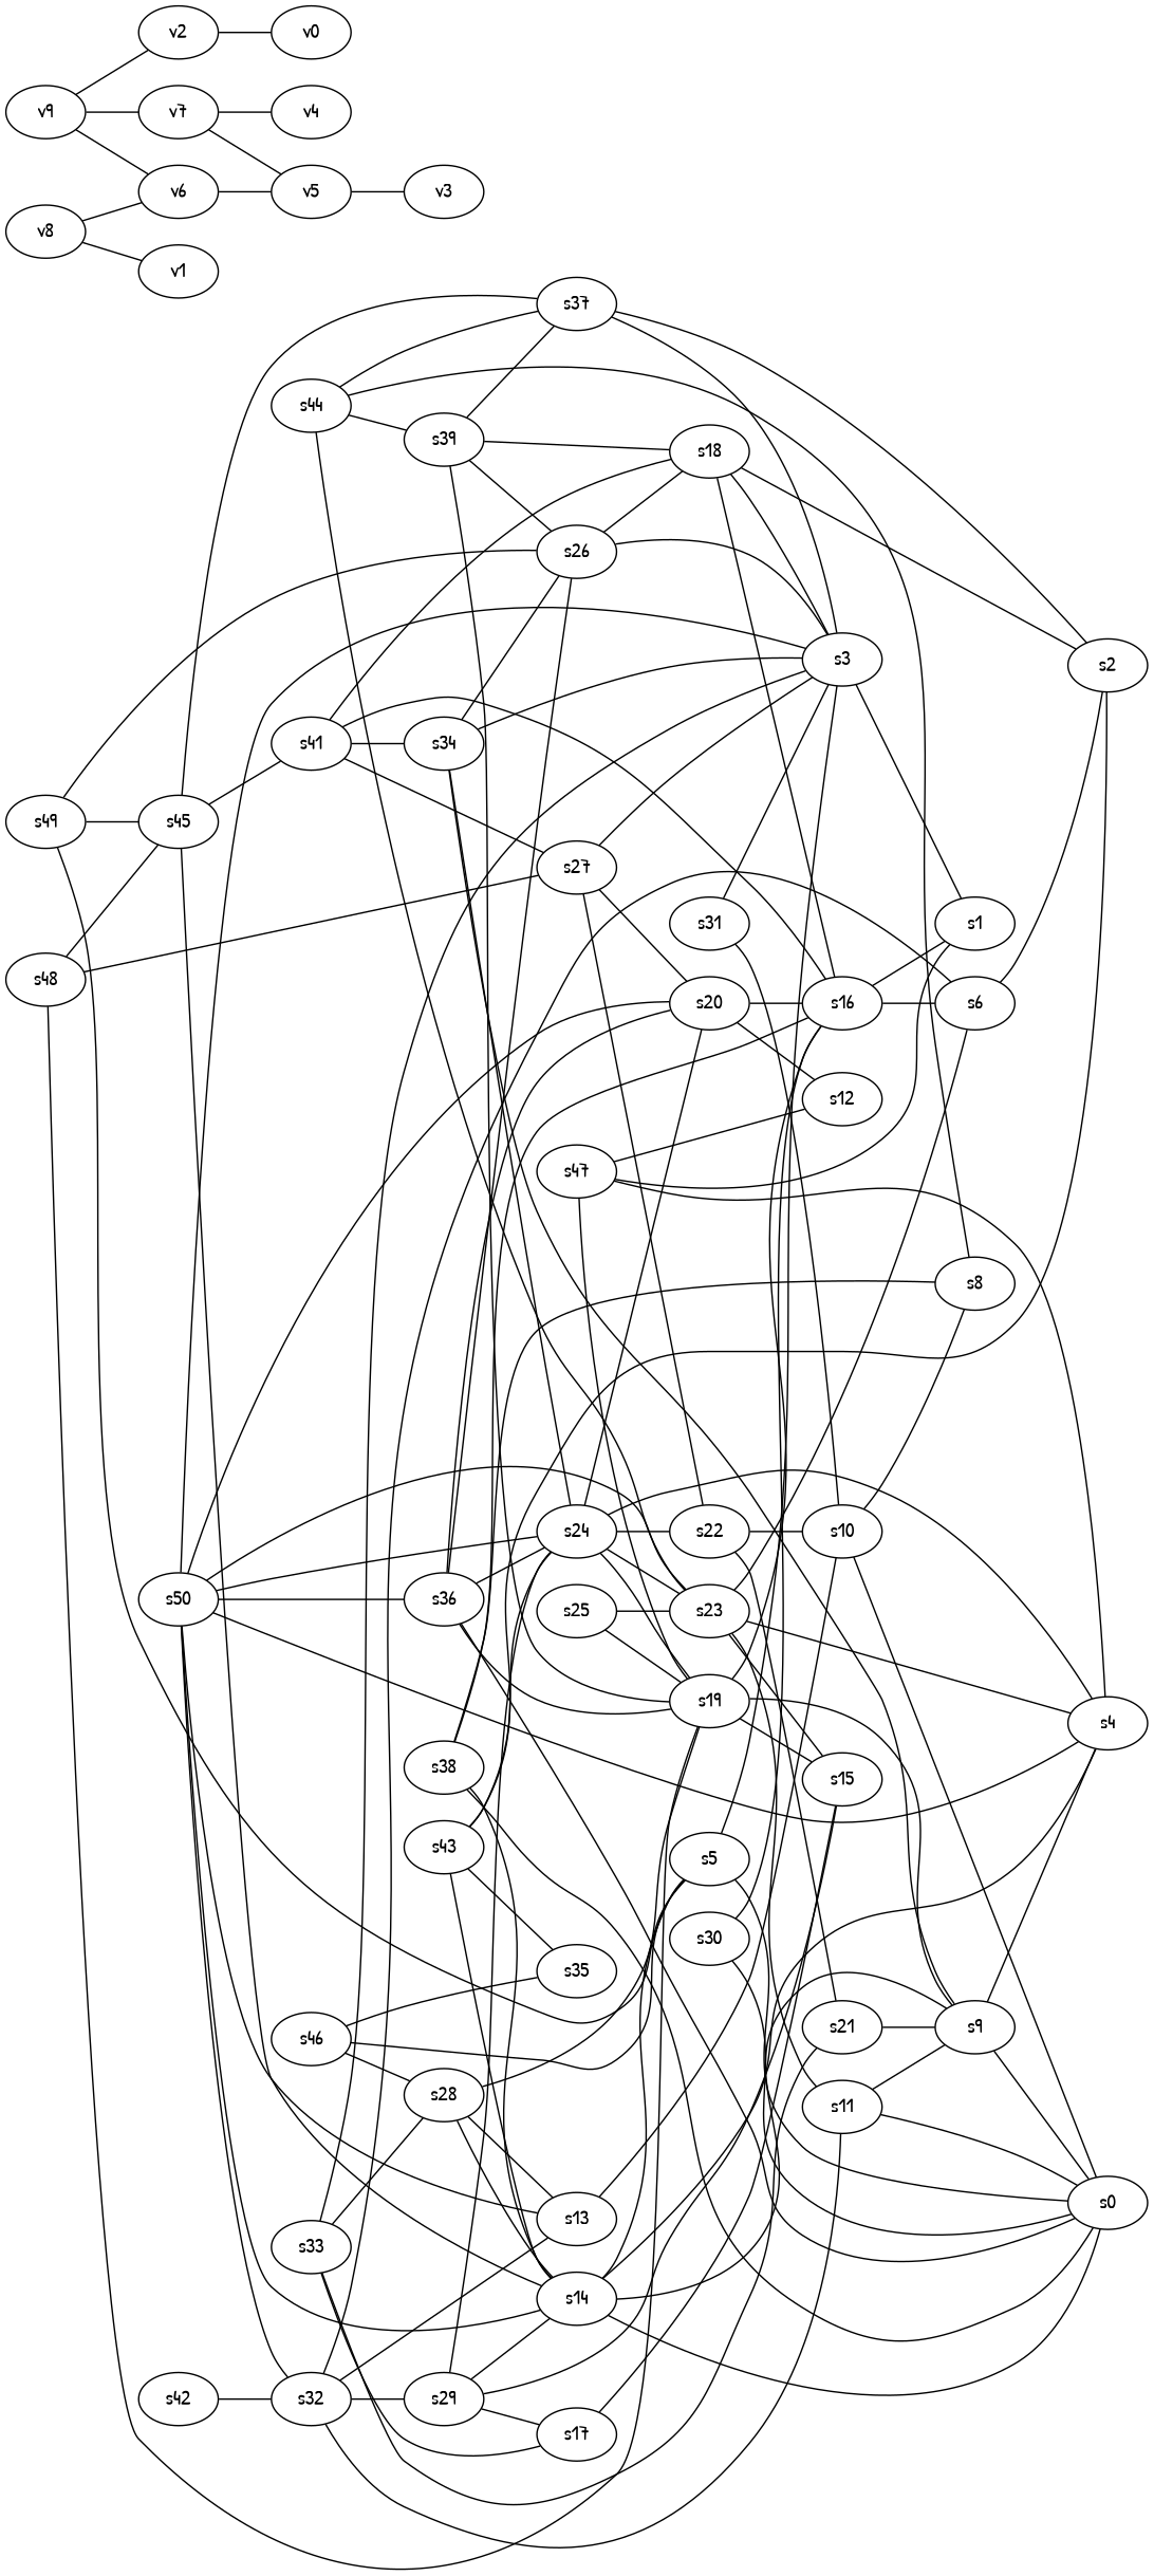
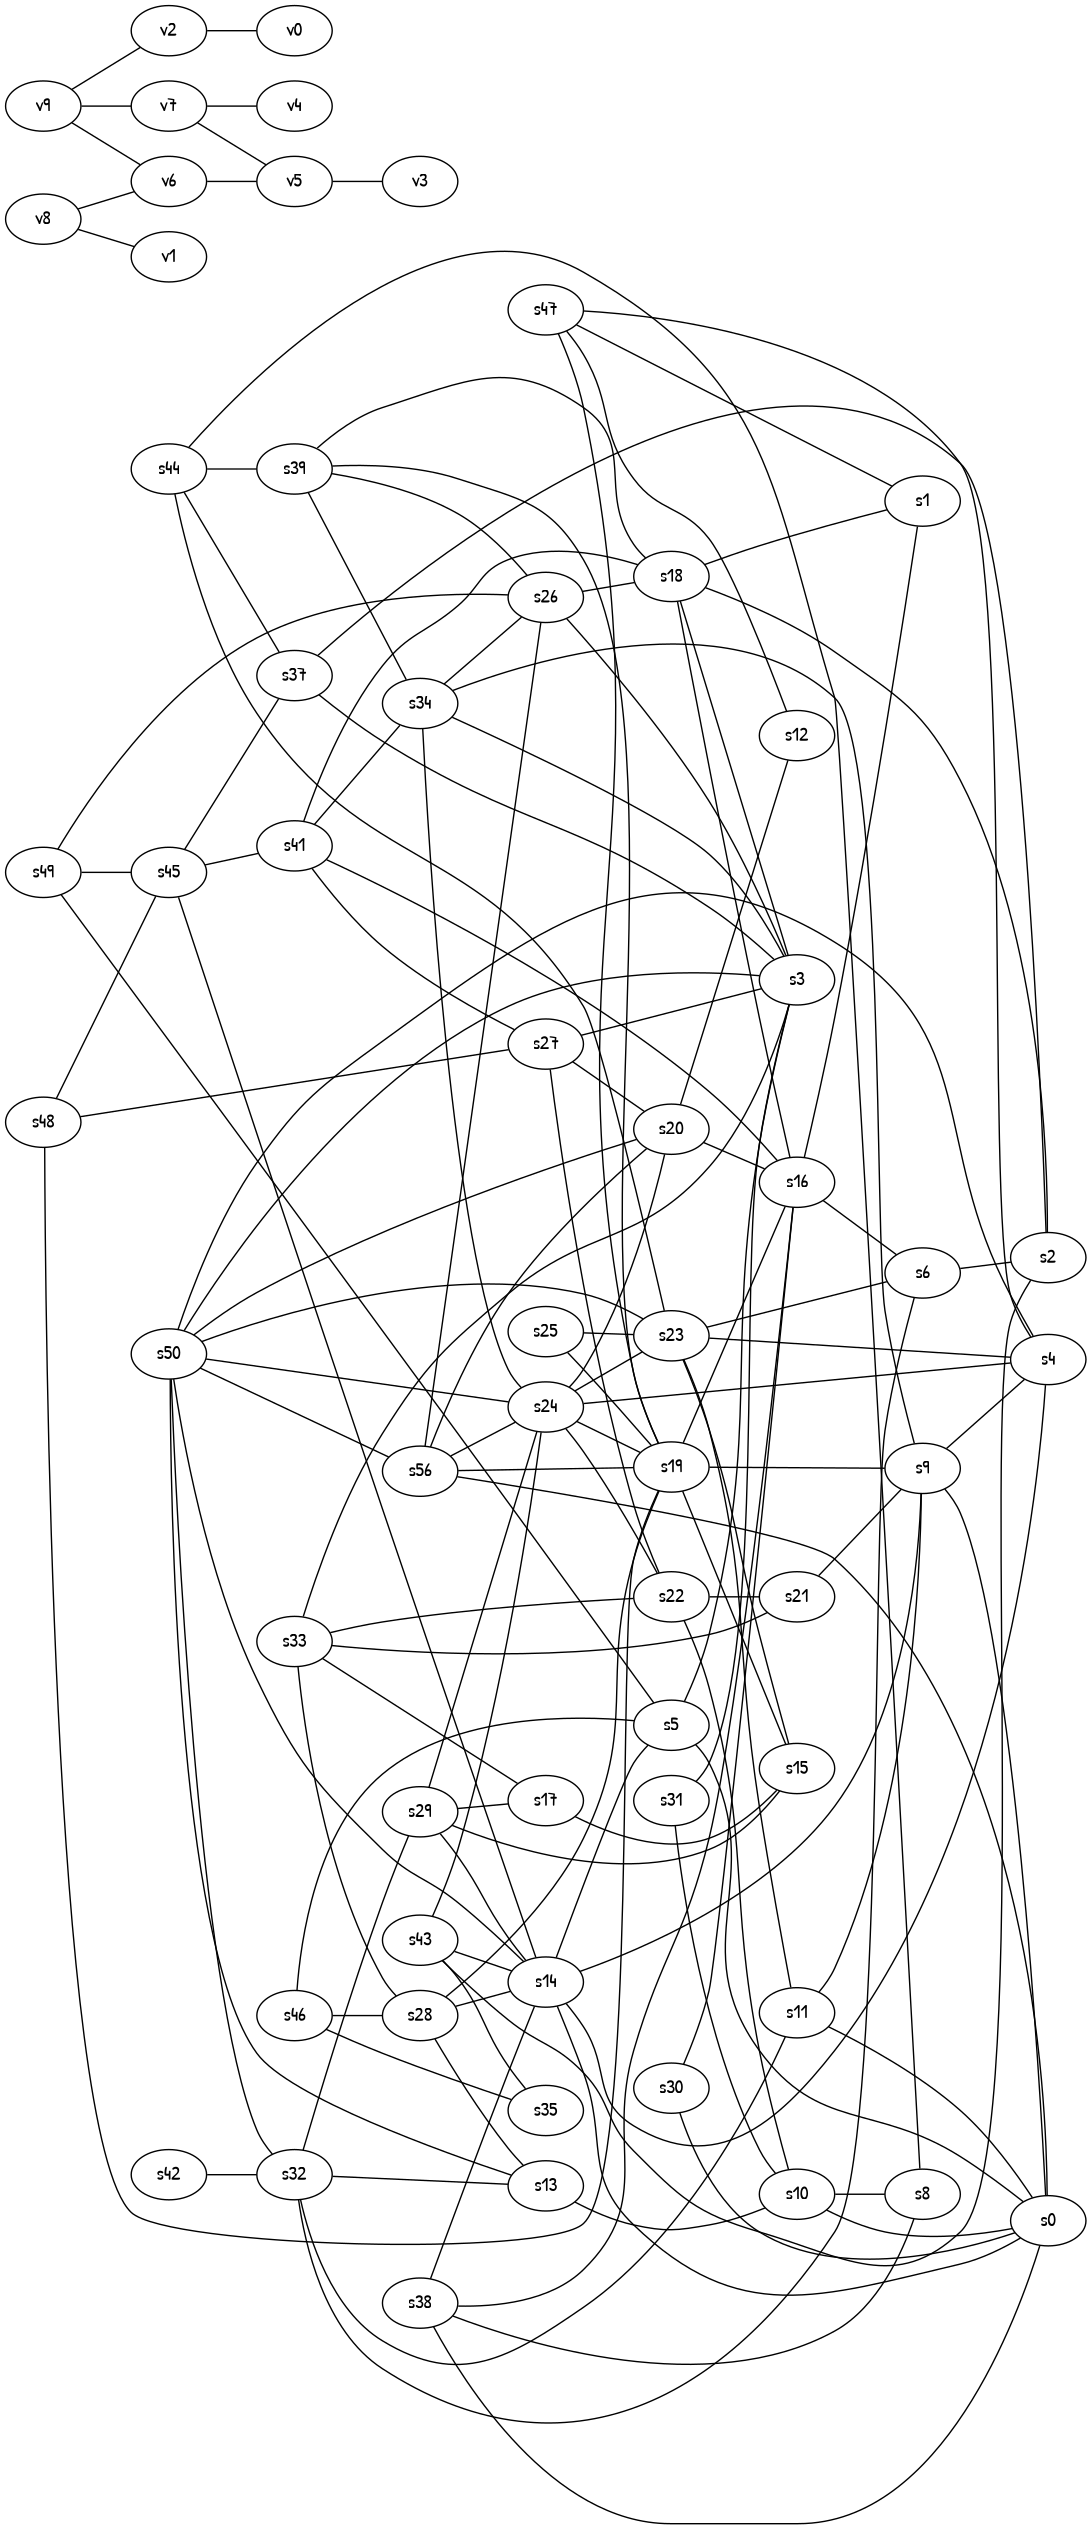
  graph {
    fontname="Patrick Hand"
    rankdir=LR
    node [fontname="Patrick Hand"]
    edge [fontname="Patrick Hand"]
    s0
    s1
    s2
    s3
    s4
    s5
    s6
    s8
    s9
    s10
    s11
    s12
    s13
    s14
    s15
    s16
    s17
    s18
    s19
    s20
    s21
    s22
    s23
    s24
    s25
    s26
    s27
    s28
    s29
    s30
    s31
    s32
    s33
    s34
    s35
-   s36
+   s36 [label=s56]
    s37
    s38
    s39
    n40 [label=s50]
    s41
    s42
    s43
    s44
    s45
    s46
    s47
    s48
    s49
    v0
    v1
    v2
    v3
    v4
    v5
    v6
    v7
    v8
    v9
    subgraph sub_1 {
      label=substrate
      style=filled
      s0
      s1
      s2
      s3
      s4
      s5
      s6
      s8
      s9
      s10
      s11
      s12
      s13
      s14
      s15
      s16
      s17
      s18
      s19
      s20
      s21
      s22
      s23
      s24
      s25
      s26
      s27
      s28
      s29
      s30
      s31
      s32
      s33
      s34
      s35
      s36
      s37
      s38
      s39
      n40
      s41
      s42
      s43
      s44
      s45
      s46
      s47
      s48
      s49
    }
    subgraph sub_2 {
      color=lightgrey
      label=virtual
      style=filled
      v0
      v1
      v2
      v3
      v4
      v5
      v6
      v7
      v8
      v9
    }
-   s3 -- s1
+   s18 -- s1
    s5 -- s0
    s5 -- s3
    s6 -- s2
    s9 -- s0
    s9 -- s4
    s10 -- s0
    s10 -- s8
    s11 -- s0
    s11 -- s9
    s13 -- s10
    s14 -- s0
    s14 -- s4
    s14 -- s5
    s14 -- s9
    s16 -- s1
    s16 -- s6
    s17 -- s15
    s18 -- s2
    s18 -- s3
    s18 -- s16
    s19 -- s9
    s19 -- s15
    s19 -- s16
    s20 -- s12
    s20 -- s16
    s21 -- s9
    s22 -- s10
    s22 -- s21
    s23 -- s4
    s23 -- s6
    s23 -- s11
    s23 -- s15
    s24 -- s4
    s24 -- s19
    s24 -- s20
    s24 -- s22
    s24 -- s23
    s25 -- s19
    s25 -- s23
    s26 -- s3
    s26 -- s18
    s27 -- s3
    s27 -- s20
    s27 -- s22
    s28 -- s13
    s28 -- s14
    s28 -- s19
    s29 -- s14
    s29 -- s15
    s29 -- s17
    s29 -- s24
    s30 -- s0
    s30 -- s16
    s31 -- s3
    s31 -- s10
    s32 -- s6
    s32 -- s11
    s32 -- s13
    s32 -- s29
    s33 -- s3
    s33 -- s17
    s33 -- s21
+   s33 -- s22
    s33 -- s28
    s34 -- s3
    s34 -- s9
    s34 -- s24
    s34 -- s26
    s36 -- s0
    s36 -- s19
    s36 -- s20
    s36 -- s24
    s36 -- s26
    s37 -- s2
    s37 -- s3
    s38 -- s0
    s38 -- s8
    s38 -- s14
    s38 -- s16
    s39 -- s18
    s39 -- s19
    s39 -- s26
-   s39 -- s37
+   s39 -- s34
    n40 -- s3
    n40 -- s4
    n40 -- s13
    n40 -- s14
    n40 -- s20
    n40 -- s23
    n40 -- s24
    n40 -- s32
    n40 -- s36
    s41 -- s16
    s41 -- s18
    s41 -- s27
    s41 -- s34
    s42 -- s32
    s43 -- s2
    s43 -- s14
    s43 -- s24
    s43 -- s35
    s44 -- s8
    s44 -- s23
    s44 -- s37
    s44 -- s39
    s45 -- s14
    s45 -- s37
    s45 -- s41
    s46 -- s5
    s46 -- s28
    s46 -- s35
    s47 -- s1
    s47 -- s4
    s47 -- s12
    s47 -- s19
    s48 -- s19
    s48 -- s27
    s48 -- s45
    s49 -- s5
    s49 -- s26
    s49 -- s45
    v2 -- v0
    v5 -- v3
    v6 -- v5
    v7 -- v4
    v7 -- v5
    v8 -- v1
    v8 -- v6
    v9 -- v2
    v9 -- v6
    v9 -- v7
  }
